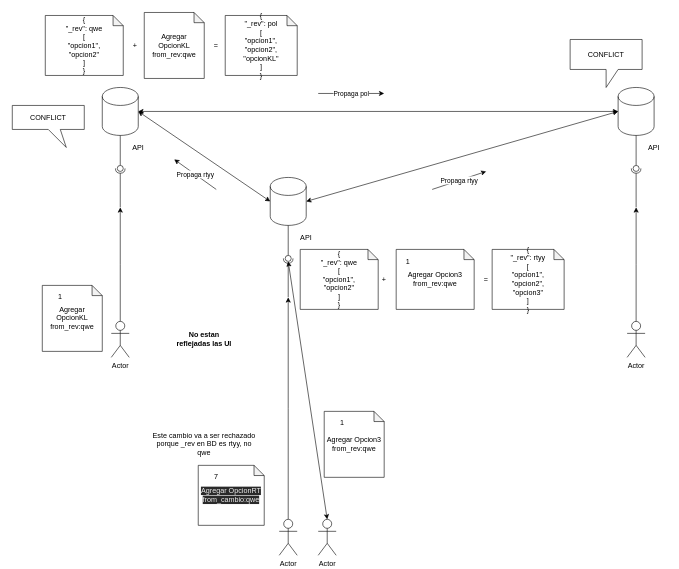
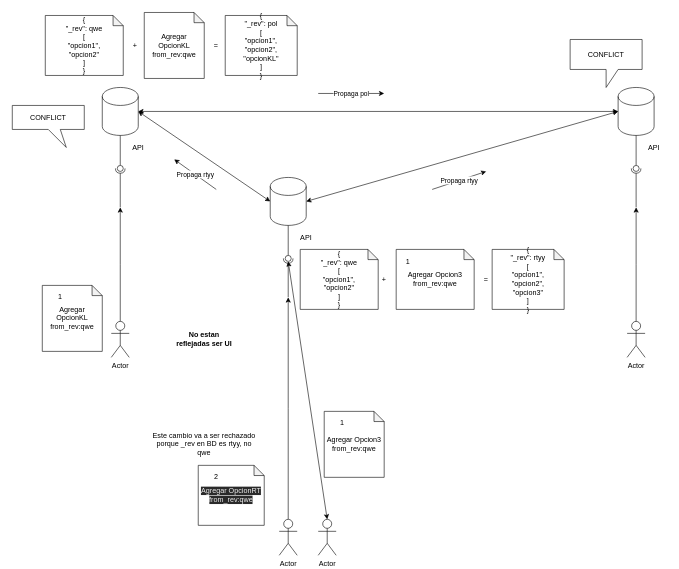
  <mxCell id="0" />
  <mxCell id="1" parent="0" />
  <mxCell id="2" value="" style="shape=cylinder3;whiteSpace=wrap;html=1;boundedLbl=1;backgroundOutline=1;size=15;" parent="1" vertex="1"><mxGeometry x="170" y="145" width="60" height="80" as="geometry" /></mxCell>
  <mxCell id="3" style="edgeStyle=orthogonalEdgeStyle;rounded=0;orthogonalLoop=1;jettySize=auto;html=1;exitX=0.5;exitY=0;exitDx=0;exitDy=0;exitPerimeter=0;" parent="1" source="4" edge="1"><mxGeometry relative="1" as="geometry"><mxPoint x="200" y="345" as="targetPoint" /></mxGeometry></mxCell>
  <mxCell id="4" value="Actor" style="shape=umlActor;verticalLabelPosition=bottom;verticalAlign=top;html=1;" parent="1" vertex="1"><mxGeometry x="185" y="535" width="30" height="60" as="geometry" /></mxCell>
  <mxCell id="5" value="" style="rounded=0;orthogonalLoop=1;jettySize=auto;html=1;endArrow=none;endFill=0;exitX=0.5;exitY=1;exitDx=0;exitDy=0;exitPerimeter=0;" edge="1" target="7" parent="1" source="2"><mxGeometry relative="1" as="geometry"><mxPoint x="240" y="290" as="sourcePoint" /></mxGeometry></mxCell>
  <mxCell id="6" value="" style="rounded=0;orthogonalLoop=1;jettySize=auto;html=1;endArrow=halfCircle;endFill=0;entryX=0.5;entryY=0.5;entryDx=0;entryDy=0;endSize=6;strokeWidth=1;" edge="1" target="7" parent="1"><mxGeometry relative="1" as="geometry"><mxPoint x="200" y="345" as="sourcePoint" /></mxGeometry></mxCell>
  <mxCell id="7" value="" style="ellipse;whiteSpace=wrap;html=1;fontFamily=Helvetica;fontSize=12;fontColor=#000000;align=center;strokeColor=#000000;fillColor=#ffffff;points=[];aspect=fixed;resizable=0;" vertex="1" parent="1"><mxGeometry x="195" y="275" width="10" height="10" as="geometry" /></mxCell>
  <mxCell id="8" value="API" style="text;html=1;strokeColor=none;fillColor=none;align=center;verticalAlign=middle;whiteSpace=wrap;rounded=0;" vertex="1" parent="1"><mxGeometry x="210" y="235" width="40" height="20" as="geometry" /></mxCell>
  <mxCell id="9" value="" style="shape=cylinder3;whiteSpace=wrap;html=1;boundedLbl=1;backgroundOutline=1;size=15;" vertex="1" parent="1"><mxGeometry x="450" y="295" width="60" height="80" as="geometry" /></mxCell>
  <mxCell id="10" style="edgeStyle=orthogonalEdgeStyle;rounded=0;orthogonalLoop=1;jettySize=auto;html=1;exitX=0.5;exitY=0;exitDx=0;exitDy=0;exitPerimeter=0;" edge="1" parent="1" source="11"><mxGeometry relative="1" as="geometry"><mxPoint x="480" y="495" as="targetPoint" /></mxGeometry></mxCell>
  <mxCell id="11" value="Actor" style="shape=umlActor;verticalLabelPosition=bottom;verticalAlign=top;html=1;" vertex="1" parent="1"><mxGeometry x="465" y="865" width="30" height="60" as="geometry" /></mxCell>
  <mxCell id="12" value="" style="rounded=0;orthogonalLoop=1;jettySize=auto;html=1;endArrow=none;endFill=0;exitX=0.5;exitY=1;exitDx=0;exitDy=0;exitPerimeter=0;" edge="1" parent="1" source="9" target="14"><mxGeometry relative="1" as="geometry"><mxPoint x="520" y="440" as="sourcePoint" /></mxGeometry></mxCell>
  <mxCell id="13" value="" style="rounded=0;orthogonalLoop=1;jettySize=auto;html=1;endArrow=halfCircle;endFill=0;entryX=0.5;entryY=0.5;entryDx=0;entryDy=0;endSize=6;strokeWidth=1;" edge="1" parent="1" target="14"><mxGeometry relative="1" as="geometry"><mxPoint x="480" y="495" as="sourcePoint" /></mxGeometry></mxCell>
  <mxCell id="14" value="" style="ellipse;whiteSpace=wrap;html=1;fontFamily=Helvetica;fontSize=12;fontColor=#000000;align=center;strokeColor=#000000;fillColor=#ffffff;points=[];aspect=fixed;resizable=0;" vertex="1" parent="1"><mxGeometry x="475" y="425" width="10" height="10" as="geometry" /></mxCell>
  <mxCell id="15" value="API" style="text;html=1;strokeColor=none;fillColor=none;align=center;verticalAlign=middle;whiteSpace=wrap;rounded=0;" vertex="1" parent="1"><mxGeometry x="490" y="385" width="40" height="20" as="geometry" /></mxCell>
  <mxCell id="16" value="" style="endArrow=classic;startArrow=classic;html=1;exitX=1;exitY=0.5;exitDx=0;exitDy=0;exitPerimeter=0;entryX=0;entryY=0.5;entryDx=0;entryDy=0;entryPerimeter=0;" edge="1" parent="1" source="2" target="9"><mxGeometry width="50" height="50" relative="1" as="geometry"><mxPoint x="470" y="365" as="sourcePoint" /><mxPoint x="520" y="315" as="targetPoint" /></mxGeometry></mxCell>
  <mxCell id="17" value="" style="shape=cylinder3;whiteSpace=wrap;html=1;boundedLbl=1;backgroundOutline=1;size=15;" vertex="1" parent="1"><mxGeometry x="1030" y="145" width="60" height="80" as="geometry" /></mxCell>
  <mxCell id="18" style="edgeStyle=orthogonalEdgeStyle;rounded=0;orthogonalLoop=1;jettySize=auto;html=1;exitX=0.5;exitY=0;exitDx=0;exitDy=0;exitPerimeter=0;" edge="1" parent="1" source="19"><mxGeometry relative="1" as="geometry"><mxPoint x="1060" y="345" as="targetPoint" /></mxGeometry></mxCell>
  <mxCell id="19" value="Actor" style="shape=umlActor;verticalLabelPosition=bottom;verticalAlign=top;html=1;" vertex="1" parent="1"><mxGeometry x="1045" y="535" width="30" height="60" as="geometry" /></mxCell>
  <mxCell id="20" value="" style="rounded=0;orthogonalLoop=1;jettySize=auto;html=1;endArrow=none;endFill=0;exitX=0.5;exitY=1;exitDx=0;exitDy=0;exitPerimeter=0;" edge="1" parent="1" source="17" target="22"><mxGeometry relative="1" as="geometry"><mxPoint x="1100" y="290" as="sourcePoint" /></mxGeometry></mxCell>
  <mxCell id="21" value="" style="rounded=0;orthogonalLoop=1;jettySize=auto;html=1;endArrow=halfCircle;endFill=0;entryX=0.5;entryY=0.5;entryDx=0;entryDy=0;endSize=6;strokeWidth=1;" edge="1" parent="1" target="22"><mxGeometry relative="1" as="geometry"><mxPoint x="1060" y="345" as="sourcePoint" /></mxGeometry></mxCell>
  <mxCell id="22" value="" style="ellipse;whiteSpace=wrap;html=1;fontFamily=Helvetica;fontSize=12;fontColor=#000000;align=center;strokeColor=#000000;fillColor=#ffffff;points=[];aspect=fixed;resizable=0;" vertex="1" parent="1"><mxGeometry x="1055" y="275" width="10" height="10" as="geometry" /></mxCell>
  <mxCell id="23" value="API" style="text;html=1;strokeColor=none;fillColor=none;align=center;verticalAlign=middle;whiteSpace=wrap;rounded=0;" vertex="1" parent="1"><mxGeometry x="1070" y="235" width="40" height="20" as="geometry" /></mxCell>
  <mxCell id="24" value="" style="endArrow=classic;startArrow=classic;html=1;exitX=0;exitY=0.5;exitDx=0;exitDy=0;exitPerimeter=0;entryX=1;entryY=0.5;entryDx=0;entryDy=0;entryPerimeter=0;" edge="1" parent="1" source="17" target="9"><mxGeometry width="50" height="50" relative="1" as="geometry"><mxPoint x="240" y="195" as="sourcePoint" /><mxPoint x="470" y="315" as="targetPoint" /></mxGeometry></mxCell>
  <mxCell id="25" value="" style="endArrow=classic;startArrow=classic;html=1;exitX=1;exitY=0.5;exitDx=0;exitDy=0;exitPerimeter=0;entryX=0;entryY=0.5;entryDx=0;entryDy=0;entryPerimeter=0;" edge="1" parent="1" source="2" target="17"><mxGeometry width="50" height="50" relative="1" as="geometry"><mxPoint x="250" y="205" as="sourcePoint" /><mxPoint x="480" y="325" as="targetPoint" /></mxGeometry></mxCell>
  <mxCell id="26" value="Actor" style="shape=umlActor;verticalLabelPosition=bottom;verticalAlign=top;html=1;" vertex="1" parent="1"><mxGeometry x="530" y="865" width="30" height="60" as="geometry" /></mxCell>
  <mxCell id="27" value="" style="endArrow=classic;startArrow=classic;html=1;exitX=0.5;exitY=0;exitDx=0;exitDy=0;exitPerimeter=0;" edge="1" parent="1" source="26"><mxGeometry width="50" height="50" relative="1" as="geometry"><mxPoint x="610" y="645" as="sourcePoint" /><mxPoint x="480" y="435" as="targetPoint" /></mxGeometry></mxCell>
  <mxCell id="28" value="Agregar Opcion3&lt;br&gt;from_rev:qwe" style="shape=note;whiteSpace=wrap;html=1;backgroundOutline=1;darkOpacity=0.05;size=17;" vertex="1" parent="1"><mxGeometry x="540" y="685" width="100" height="110" as="geometry" /></mxCell>
- <mxCell id="29" value="&lt;span style=&quot;color: rgb(240 , 240 , 240) ; font-family: &amp;#34;helvetica&amp;#34; ; font-size: 12px ; font-style: normal ; font-weight: 400 ; letter-spacing: normal ; text-align: center ; text-indent: 0px ; text-transform: none ; word-spacing: 0px ; background-color: rgb(42 , 42 , 42) ; display: inline ; float: none&quot;&gt;Agregar OpcionRT&lt;/span&gt;&lt;br style=&quot;color: rgb(240 , 240 , 240) ; font-family: &amp;#34;helvetica&amp;#34; ; font-size: 12px ; font-style: normal ; font-weight: 400 ; letter-spacing: normal ; text-align: center ; text-indent: 0px ; text-transform: none ; word-spacing: 0px ; background-color: rgb(42 , 42 , 42)&quot;&gt;&lt;span style=&quot;color: rgb(240 , 240 , 240) ; font-family: &amp;#34;helvetica&amp;#34; ; font-size: 12px ; font-style: normal ; font-weight: 400 ; letter-spacing: normal ; text-align: center ; text-indent: 0px ; text-transform: none ; word-spacing: 0px ; background-color: rgb(42 , 42 , 42) ; display: inline ; float: none&quot;&gt;from_cambio:qwe&lt;/span&gt;" style="shape=note;whiteSpace=wrap;html=1;backgroundOutline=1;darkOpacity=0.05;size=17;" vertex="1" parent="1"><mxGeometry x="330" y="775" width="110" height="100" as="geometry" /></mxCell>
+ <mxCell id="29" value="&lt;span style=&quot;color: rgb(240 , 240 , 240) ; font-family: &amp;#34;helvetica&amp;#34; ; font-size: 12px ; font-style: normal ; font-weight: 400 ; letter-spacing: normal ; text-align: center ; text-indent: 0px ; text-transform: none ; word-spacing: 0px ; background-color: rgb(42 , 42 , 42) ; display: inline ; float: none&quot;&gt;Agregar OpcionRT&lt;/span&gt;&lt;br style=&quot;color: rgb(240 , 240 , 240) ; font-family: &amp;#34;helvetica&amp;#34; ; font-size: 12px ; font-style: normal ; font-weight: 400 ; letter-spacing: normal ; text-align: center ; text-indent: 0px ; text-transform: none ; word-spacing: 0px ; background-color: rgb(42 , 42 , 42)&quot;&gt;&lt;span style=&quot;color: rgb(240 , 240 , 240) ; font-family: &amp;#34;helvetica&amp;#34; ; font-size: 12px ; font-style: normal ; font-weight: 400 ; letter-spacing: normal ; text-align: center ; text-indent: 0px ; text-transform: none ; word-spacing: 0px ; background-color: rgb(42 , 42 , 42) ; display: inline ; float: none&quot;&gt;from_rev:qwe&lt;/span&gt;" style="shape=note;whiteSpace=wrap;html=1;backgroundOutline=1;darkOpacity=0.05;size=17;" vertex="1" parent="1"><mxGeometry x="330" y="775" width="110" height="100" as="geometry" /></mxCell>
  <mxCell id="30" value="{&lt;br&gt;&quot;_rev&quot;: qwe&lt;br&gt;[&lt;br&gt;&quot;opcion1&quot;,&lt;br&gt;&quot;opcion2&quot;&lt;br&gt;]&lt;br&gt;}" style="shape=note;whiteSpace=wrap;html=1;backgroundOutline=1;darkOpacity=0.05;size=17;" vertex="1" parent="1"><mxGeometry x="500" y="415" width="130" height="100" as="geometry" /></mxCell>
  <mxCell id="31" value="1" style="text;html=1;strokeColor=none;fillColor=none;align=center;verticalAlign=middle;whiteSpace=wrap;rounded=0;" vertex="1" parent="1"><mxGeometry x="550" y="695" width="40" height="20" as="geometry" /></mxCell>
- <mxCell id="32" value="7" style="text;html=1;strokeColor=none;fillColor=none;align=center;verticalAlign=middle;whiteSpace=wrap;rounded=0;" vertex="1" parent="1"><mxGeometry x="340" y="785" width="40" height="20" as="geometry" /></mxCell>
+ <mxCell id="32" value="2" style="text;html=1;strokeColor=none;fillColor=none;align=center;verticalAlign=middle;whiteSpace=wrap;rounded=0;" vertex="1" parent="1"><mxGeometry x="340" y="785" width="40" height="20" as="geometry" /></mxCell>
  <mxCell id="33" value="Agregar Opcion3&lt;br&gt;from_rev:qwe" style="shape=note;whiteSpace=wrap;html=1;backgroundOutline=1;darkOpacity=0.05;size=17;" vertex="1" parent="1"><mxGeometry x="660" y="415" width="130" height="100" as="geometry" /></mxCell>
  <mxCell id="34" value="1" style="text;html=1;strokeColor=none;fillColor=none;align=center;verticalAlign=middle;whiteSpace=wrap;rounded=0;" vertex="1" parent="1"><mxGeometry x="660" y="425" width="40" height="20" as="geometry" /></mxCell>
  <mxCell id="35" value="{&lt;br&gt;&quot;_rev&quot;: rtyy&lt;br&gt;[&lt;br&gt;&quot;opcion1&quot;,&lt;br&gt;&quot;opcion2&quot;,&lt;br&gt;&quot;opcion3&quot;&lt;br&gt;]&lt;br&gt;}" style="shape=note;whiteSpace=wrap;html=1;backgroundOutline=1;darkOpacity=0.05;size=17;" vertex="1" parent="1"><mxGeometry x="820" y="415" width="120" height="100" as="geometry" /></mxCell>
  <mxCell id="36" value="Este cambio va a ser rechazado porque _rev en BD es rtyy, no qwe" style="text;html=1;strokeColor=none;fillColor=none;align=center;verticalAlign=middle;whiteSpace=wrap;rounded=0;" vertex="1" parent="1"><mxGeometry x="250" y="715" width="180" height="50" as="geometry" /></mxCell>
  <mxCell id="37" value="+" style="text;html=1;strokeColor=none;fillColor=none;align=center;verticalAlign=middle;whiteSpace=wrap;rounded=0;" vertex="1" parent="1"><mxGeometry x="620" y="455" width="40" height="20" as="geometry" /></mxCell>
  <mxCell id="38" value="Propaga rtyy" style="endArrow=classic;html=1;" edge="1" parent="1"><mxGeometry width="50" height="50" relative="1" as="geometry"><mxPoint x="720" y="315" as="sourcePoint" /><mxPoint x="810" y="285" as="targetPoint" /></mxGeometry></mxCell>
  <mxCell id="39" value="Propaga rtyy" style="endArrow=classic;html=1;" edge="1" parent="1"><mxGeometry width="50" height="50" relative="1" as="geometry"><mxPoint x="360" y="315" as="sourcePoint" /><mxPoint x="290" y="265" as="targetPoint" /></mxGeometry></mxCell>
  <mxCell id="40" value="=" style="text;html=1;strokeColor=none;fillColor=none;align=center;verticalAlign=middle;whiteSpace=wrap;rounded=0;" vertex="1" parent="1"><mxGeometry x="790" y="455" width="40" height="20" as="geometry" /></mxCell>
  <mxCell id="41" value="Agregar OpcionKL&lt;br&gt;from_rev:qwe" style="shape=note;whiteSpace=wrap;html=1;backgroundOutline=1;darkOpacity=0.05;size=17;" vertex="1" parent="1"><mxGeometry y="475" width="100" height="110" as="geometry" x="70" /></mxCell>
  <mxCell id="42" value="1" style="text;html=1;strokeColor=none;fillColor=none;align=center;verticalAlign=middle;whiteSpace=wrap;rounded=0;" vertex="1" parent="1"><mxGeometry x="80" y="485" width="40" height="20" as="geometry" /></mxCell>
  <mxCell id="43" value="{&lt;br&gt;&quot;_rev&quot;: qwe&lt;br&gt;[&lt;br&gt;&quot;opcion1&quot;,&lt;br&gt;&quot;opcion2&quot;&lt;br&gt;]&lt;br&gt;}" style="shape=note;whiteSpace=wrap;html=1;backgroundOutline=1;darkOpacity=0.05;size=17;" vertex="1" parent="1"><mxGeometry x="75" y="25" width="130" height="100" as="geometry" /></mxCell>
  <mxCell id="44" value="+" style="text;html=1;strokeColor=none;fillColor=none;align=center;verticalAlign=middle;whiteSpace=wrap;rounded=0;" vertex="1" parent="1"><mxGeometry x="205" y="65" width="40" height="20" as="geometry" /></mxCell>
  <mxCell id="45" value="Agregar OpcionKL&lt;br&gt;from_rev:qwe" style="shape=note;whiteSpace=wrap;html=1;backgroundOutline=1;darkOpacity=0.05;size=17;" vertex="1" parent="1"><mxGeometry x="240" y="20" width="100" height="110" as="geometry" /></mxCell>
  <mxCell id="46" value="{&lt;br&gt;&quot;_rev&quot;: pol&lt;br&gt;[&lt;br&gt;&quot;opcion1&quot;,&lt;br&gt;&quot;opcion2&quot;,&lt;br&gt;&quot;opcionKL&quot;&lt;br&gt;]&lt;br&gt;}" style="shape=note;whiteSpace=wrap;html=1;backgroundOutline=1;darkOpacity=0.05;size=17;" vertex="1" parent="1"><mxGeometry x="375" y="25" width="120" height="100" as="geometry" /></mxCell>
  <mxCell id="47" value="=" style="text;html=1;strokeColor=none;fillColor=none;align=center;verticalAlign=middle;whiteSpace=wrap;rounded=0;" vertex="1" parent="1"><mxGeometry x="340" y="65" width="40" height="20" as="geometry" /></mxCell>
  <mxCell id="48" value="Propaga pol" style="endArrow=classic;html=1;" edge="1" parent="1"><mxGeometry width="50" height="50" relative="1" as="geometry"><mxPoint x="530" y="155" as="sourcePoint" /><mxPoint x="640" y="155" as="targetPoint" /></mxGeometry></mxCell>
  <mxCell id="49" value="CONFLICT" style="shape=callout;whiteSpace=wrap;html=1;perimeter=calloutPerimeter;" vertex="1" parent="1"><mxGeometry x="950" y="65" width="120" height="80" as="geometry" /></mxCell>
  <mxCell id="50" value="CONFLICT" style="shape=callout;whiteSpace=wrap;html=1;perimeter=calloutPerimeter;position2=0.75;" vertex="1" parent="1"><mxGeometry x="20" y="175" width="120" height="70" as="geometry" /></mxCell>
- <mxCell id="51" value="&lt;b&gt;No estan reflejadas las UI&lt;/b&gt;" style="text;html=1;strokeColor=none;fillColor=none;align=center;verticalAlign=middle;whiteSpace=wrap;rounded=0;" vertex="1" parent="1"><mxGeometry x="290" y="535" width="100" height="60" as="geometry" /></mxCell>
+ <mxCell id="51" value="&lt;b&gt;No estan reflejadas ser UI&lt;/b&gt;" style="text;html=1;strokeColor=none;fillColor=none;align=center;verticalAlign=middle;whiteSpace=wrap;rounded=0;" vertex="1" parent="1"><mxGeometry x="290" y="535" width="100" height="60" as="geometry" /></mxCell>
